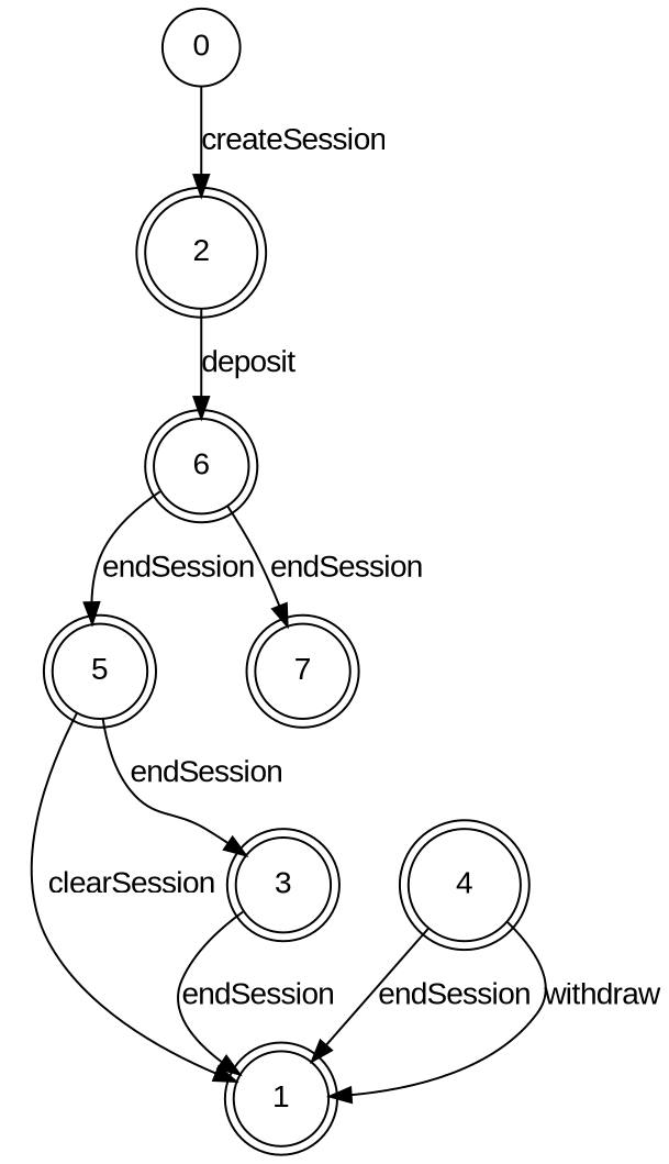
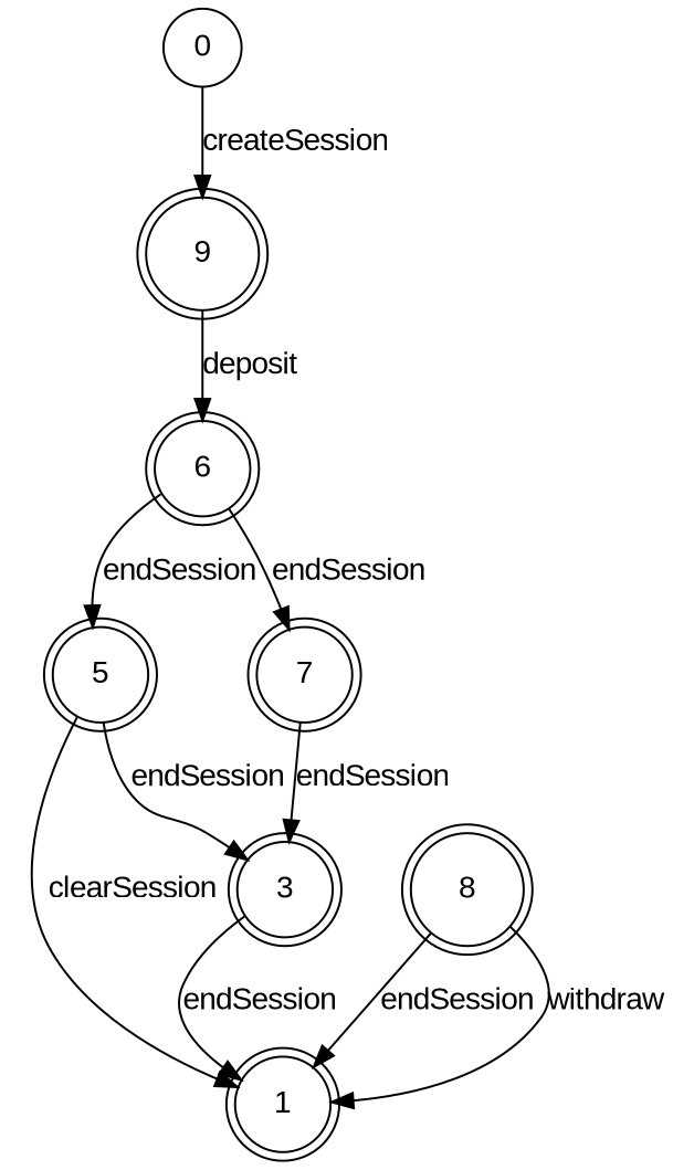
  digraph {
    fontname="Liberation Sans"
    node [fontname="Liberation Sans" shape=doublecircle]
    edge [fontname="Liberation Sans"]
    n1 [label=0 shape=circle]
-   n2 [label=2]
+   n2 [label=9]
    n3 [label=6]
    n4 [label=1]
    n5 [label=5]
    n6 [label=7]
    n7 [label=3]
-   n8 [label=4]
+   n8 [label=8]
    n1 -> n2 [label=createSession]
    n2 -> n3 [label=deposit]
    n3 -> n5 [label=endSession]
    n3 -> n6 [label=endSession]
    n5 -> n4 [label=clearSession]
    n5 -> n7 [label=endSession]
+   n6 -> n7 [label=endSession]
    n7 -> n4 [label=endSession]
    n8 -> n4 [label=endSession]
    n8 -> n4 [label=withdraw]
  }
